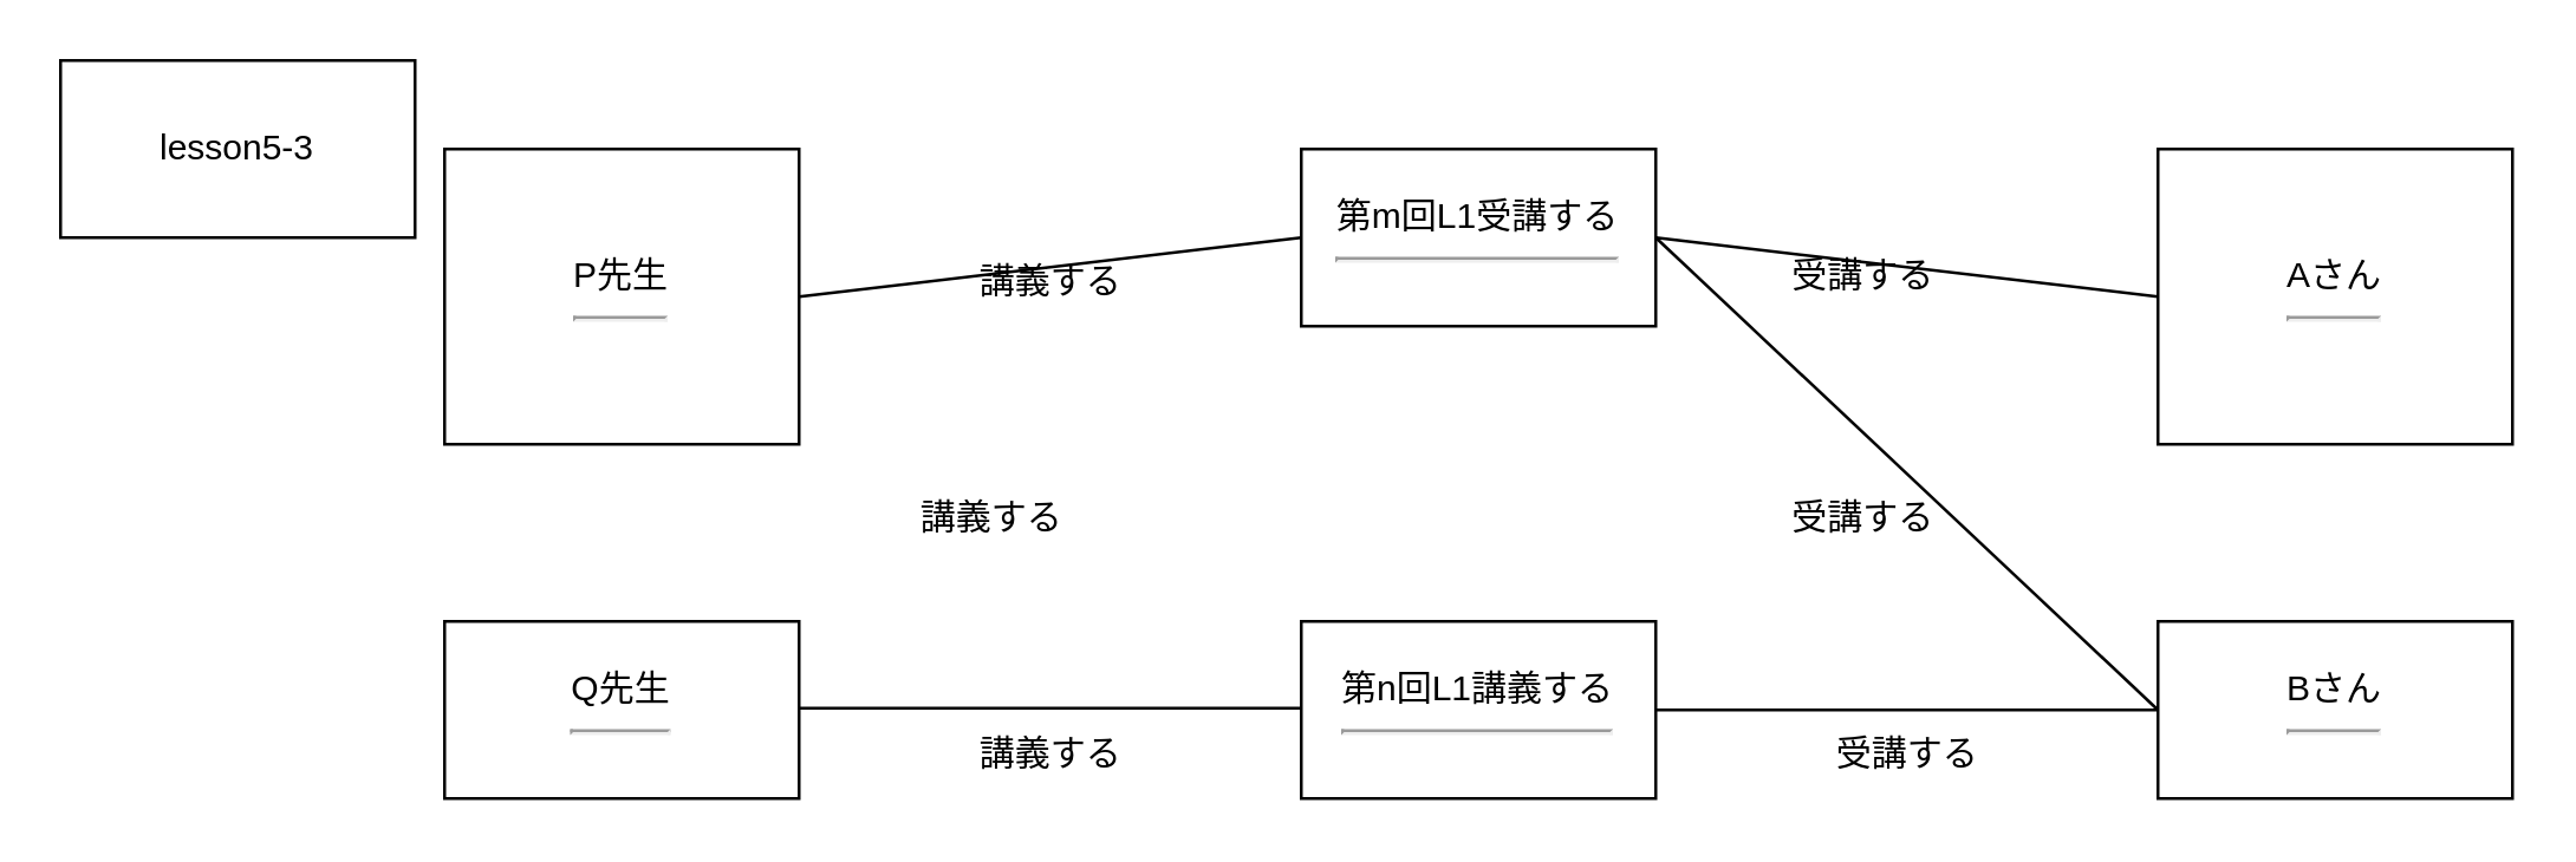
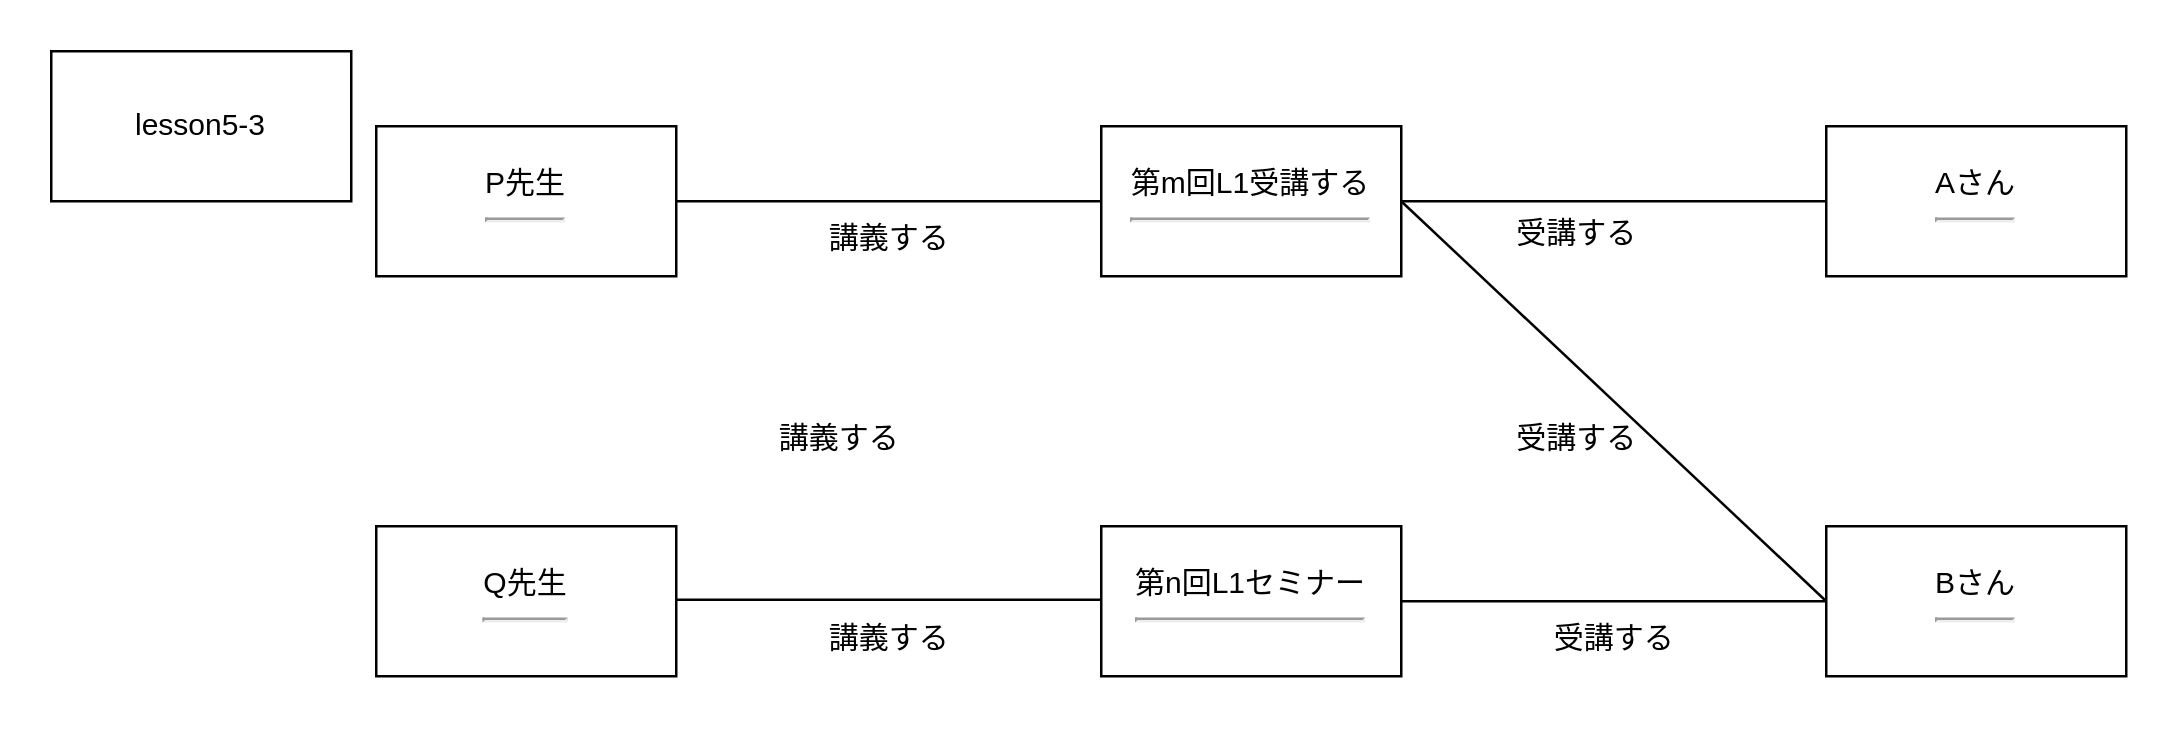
  <mxCell id="0" />
  <mxCell id="1" parent="0" />
  <mxCell id="2" value="lesson5-3" style="rounded=0;whiteSpace=wrap;html=1;" parent="1" vertex="1"><mxGeometry x="20" y="20" width="120" height="60" as="geometry" /></mxCell>
- <mxCell id="3" value="P先生&lt;br&gt;&lt;hr&gt;" style="rounded=0;whiteSpace=wrap;html=1;" parent="1" vertex="1"><mxGeometry x="150" y="50" width="120" height="100" as="geometry" /></mxCell>
+ <mxCell id="3" value="P先生&lt;br&gt;&lt;hr&gt;" style="rounded=0;whiteSpace=wrap;html=1;" parent="1" vertex="1"><mxGeometry x="150" y="50" width="120" height="60" as="geometry" /></mxCell>
  <mxCell id="4" value="Q先生&lt;br&gt;&lt;hr&gt;" style="rounded=0;whiteSpace=wrap;html=1;" parent="1" vertex="1"><mxGeometry x="150" y="210" width="120" height="60" as="geometry" /></mxCell>
  <mxCell id="5" value="第m回L1受講する&lt;br&gt;&lt;hr&gt;" style="rounded=0;whiteSpace=wrap;html=1;" parent="1" vertex="1"><mxGeometry x="440" y="50" width="120" height="60" as="geometry" /></mxCell>
- <mxCell id="6" value="第n回L1講義する&lt;br&gt;&lt;hr&gt;" style="rounded=0;whiteSpace=wrap;html=1;" parent="1" vertex="1"><mxGeometry x="440" y="210" width="120" height="60" as="geometry" /></mxCell>
- <mxCell id="7" value="Aさん&lt;br&gt;&lt;hr&gt;" style="rounded=0;whiteSpace=wrap;html=1;" parent="1" vertex="1"><mxGeometry x="730" y="50" width="120" height="100" as="geometry" /></mxCell>
+ <mxCell id="6" value="第n回L1セミナー&lt;br&gt;&lt;hr&gt;" style="rounded=0;whiteSpace=wrap;html=1;" parent="1" vertex="1"><mxGeometry x="440" y="210" width="120" height="60" as="geometry" /></mxCell>
+ <mxCell id="7" value="Aさん&lt;br&gt;&lt;hr&gt;" style="rounded=0;whiteSpace=wrap;html=1;" parent="1" vertex="1"><mxGeometry x="730" y="50" width="120" height="60" as="geometry" /></mxCell>
  <mxCell id="8" value="Bさん&lt;br&gt;&lt;hr&gt;" style="rounded=0;whiteSpace=wrap;html=1;" parent="1" vertex="1"><mxGeometry x="730" y="210" width="120" height="60" as="geometry" /></mxCell>
  <mxCell id="9" value="" style="endArrow=none;html=1;rounded=0;exitX=1;exitY=0.5;exitDx=0;exitDy=0;entryX=0;entryY=0.5;entryDx=0;entryDy=0;" parent="1" source="3" target="5" edge="1"><mxGeometry width="50" height="50" relative="1" as="geometry"><mxPoint x="470" y="80" as="sourcePoint" /><mxPoint x="520" y="30" as="targetPoint" /></mxGeometry></mxCell>
  <mxCell id="10" value="" style="endArrow=none;html=1;rounded=0;exitX=1;exitY=0.5;exitDx=0;exitDy=0;entryX=0;entryY=0.5;entryDx=0;entryDy=0;" parent="1" edge="1"><mxGeometry width="50" height="50" relative="1" as="geometry"><mxPoint x="270" y="239.44" as="sourcePoint" /><mxPoint x="440" y="239.44" as="targetPoint" /></mxGeometry></mxCell>
  <mxCell id="11" value="講義する" style="text;html=1;align=center;verticalAlign=middle;resizable=0;points=[];autosize=1;strokeColor=none;fillColor=none;" parent="1" vertex="1"><mxGeometry x="320" y="80" width="70" height="30" as="geometry" /></mxCell>
  <mxCell id="12" value="講義する" style="text;html=1;align=center;verticalAlign=middle;resizable=0;points=[];autosize=1;strokeColor=none;fillColor=none;" parent="1" vertex="1"><mxGeometry x="320" y="240" width="70" height="30" as="geometry" /></mxCell>
  <mxCell id="13" value="講義する" style="text;html=1;align=center;verticalAlign=middle;resizable=0;points=[];autosize=1;strokeColor=none;fillColor=none;" parent="1" vertex="1"><mxGeometry x="300" y="160" width="70" height="30" as="geometry" /></mxCell>
  <mxCell id="14" value="" style="endArrow=none;html=1;rounded=0;entryX=0;entryY=0.5;entryDx=0;entryDy=0;exitX=1;exitY=0.5;exitDx=0;exitDy=0;" parent="1" source="5" target="7" edge="1"><mxGeometry width="50" height="50" relative="1" as="geometry"><mxPoint x="470" y="60" as="sourcePoint" /><mxPoint x="520" y="10" as="targetPoint" /></mxGeometry></mxCell>
  <mxCell id="15" value="" style="endArrow=none;html=1;rounded=0;entryX=0;entryY=0.5;entryDx=0;entryDy=0;exitX=1;exitY=0.5;exitDx=0;exitDy=0;" parent="1" edge="1"><mxGeometry width="50" height="50" relative="1" as="geometry"><mxPoint x="560" y="240" as="sourcePoint" /><mxPoint x="730" y="240" as="targetPoint" /></mxGeometry></mxCell>
  <mxCell id="16" value="" style="endArrow=none;html=1;rounded=0;exitX=0;exitY=0.5;exitDx=0;exitDy=0;entryX=1;entryY=0.5;entryDx=0;entryDy=0;" parent="1" source="8" target="5" edge="1"><mxGeometry width="50" height="50" relative="1" as="geometry"><mxPoint x="570" y="250" as="sourcePoint" /><mxPoint x="570" y="150" as="targetPoint" /></mxGeometry></mxCell>
  <mxCell id="17" value="受講する" style="text;html=1;align=center;verticalAlign=middle;resizable=0;points=[];autosize=1;strokeColor=none;fillColor=none;" parent="1" vertex="1"><mxGeometry x="595" y="78" width="70" height="30" as="geometry" /></mxCell>
  <mxCell id="18" value="受講する" style="text;html=1;align=center;verticalAlign=middle;resizable=0;points=[];autosize=1;strokeColor=none;fillColor=none;" parent="1" vertex="1"><mxGeometry x="595" y="160" width="70" height="30" as="geometry" /></mxCell>
  <mxCell id="19" value="受講する" style="text;html=1;align=center;verticalAlign=middle;resizable=0;points=[];autosize=1;strokeColor=none;fillColor=none;" parent="1" vertex="1"><mxGeometry x="610" y="240" width="70" height="30" as="geometry" /></mxCell>
